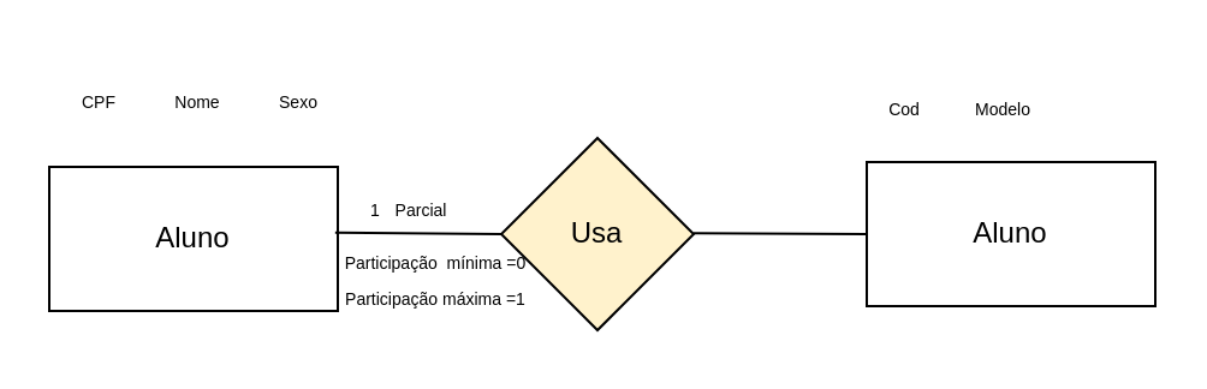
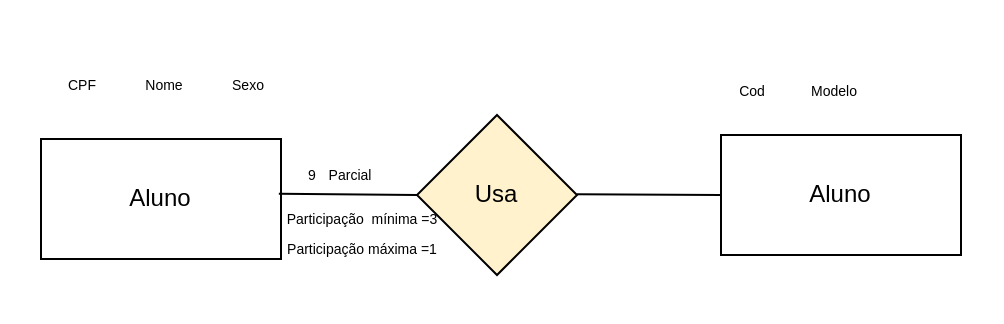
  <mxCell id="0" />
  <mxCell id="1" parent="0" />
  <mxCell id="2" value="Aluno" style="rounded=0;whiteSpace=wrap;html=1;" vertex="1" parent="1"><mxGeometry x="20" y="69" width="120" height="60" as="geometry" /></mxCell>
  <mxCell id="3" value="Usa" style="rhombus;whiteSpace=wrap;html=1;fillColor=#fff2cc;" vertex="1" parent="1"><mxGeometry x="208" y="57" width="80" height="80" as="geometry" /></mxCell>
  <mxCell id="4" value="Aluno" style="rounded=0;whiteSpace=wrap;html=1;" vertex="1" parent="1"><mxGeometry x="360" y="67" width="120" height="60" as="geometry" /></mxCell>
  <mxCell id="5" value="&lt;font style=&quot;font-size: 7px;&quot;&gt;CPF&lt;/font&gt;" style="text;html=1;strokeColor=none;fillColor=none;align=center;verticalAlign=middle;whiteSpace=wrap;rounded=0;" vertex="1" parent="1"><mxGeometry x="20" y="30" width="42" height="22" as="geometry" /></mxCell>
  <mxCell id="6" value="&lt;span style=&quot;font-size: 7px;&quot;&gt;Nome&lt;/span&gt;" style="text;html=1;strokeColor=none;fillColor=none;align=center;verticalAlign=middle;whiteSpace=wrap;rounded=0;" vertex="1" parent="1"><mxGeometry x="61" y="20" width="42" height="42" as="geometry" /></mxCell>
  <mxCell id="7" value="&lt;span style=&quot;font-size: 7px;&quot;&gt;Sexo&lt;/span&gt;" style="text;html=1;strokeColor=none;fillColor=none;align=center;verticalAlign=middle;whiteSpace=wrap;rounded=0;" vertex="1" parent="1"><mxGeometry x="103" y="20" width="42" height="42" as="geometry" /></mxCell>
  <mxCell id="8" value="&lt;font style=&quot;font-size: 7px;&quot;&gt;Cod&lt;/font&gt;" style="text;html=1;strokeColor=none;fillColor=none;align=center;verticalAlign=middle;whiteSpace=wrap;rounded=0;" vertex="1" parent="1"><mxGeometry x="355" y="33" width="42" height="22" as="geometry" /></mxCell>
  <mxCell id="9" value="&lt;span style=&quot;font-size: 7px;&quot;&gt;Modelo&lt;/span&gt;" style="text;html=1;strokeColor=none;fillColor=none;align=center;verticalAlign=middle;whiteSpace=wrap;rounded=0;" vertex="1" parent="1"><mxGeometry x="396" y="23" width="42" height="42" as="geometry" /></mxCell>
  <mxCell id="10" value="" style="endArrow=none;html=1;rounded=0;fontSize=7;entryX=0;entryY=0.5;entryDx=0;entryDy=0;exitX=0.991;exitY=0.456;exitDx=0;exitDy=0;exitPerimeter=0;" edge="1" parent="1" source="2" target="3"><mxGeometry width="50" height="50" relative="1" as="geometry"><mxPoint x="140" y="102" as="sourcePoint" /><mxPoint x="190" y="52" as="targetPoint" /></mxGeometry></mxCell>
- <mxCell id="11" value="&lt;span style=&quot;font-size: 7px;&quot;&gt;1&lt;/span&gt;" style="text;html=1;strokeColor=none;fillColor=none;align=center;verticalAlign=middle;whiteSpace=wrap;rounded=0;" vertex="1" parent="1"><mxGeometry x="135" y="65" width="42" height="42" as="geometry" /></mxCell>
+ <mxCell id="11" value="&lt;span style=&quot;font-size: 7px;&quot;&gt;9&lt;/span&gt;" style="text;html=1;strokeColor=none;fillColor=none;align=center;verticalAlign=middle;whiteSpace=wrap;rounded=0;" vertex="1" parent="1"><mxGeometry x="135" y="65" width="42" height="42" as="geometry" /></mxCell>
  <mxCell id="12" value="" style="endArrow=none;html=1;rounded=0;fontSize=7;entryX=0;entryY=0.5;entryDx=0;entryDy=0;exitX=0.991;exitY=0.456;exitDx=0;exitDy=0;exitPerimeter=0;" edge="1" parent="1" target="4"><mxGeometry width="50" height="50" relative="1" as="geometry"><mxPoint x="288" y="96.68" as="sourcePoint" /><mxPoint x="357.08" y="97.32" as="targetPoint" /></mxGeometry></mxCell>
- <mxCell id="13" value="&lt;span style=&quot;font-size: 7px;&quot;&gt;Participação&amp;nbsp; mínima&amp;nbsp;=0&lt;/span&gt;&lt;br&gt;&lt;span style=&quot;font-size: 7px;&quot;&gt;Participação máxima&amp;nbsp;=1&lt;/span&gt;" style="text;html=1;strokeColor=none;fillColor=none;align=center;verticalAlign=middle;whiteSpace=wrap;rounded=0;" vertex="1" parent="1"><mxGeometry x="132" y="89" width="98" height="51" as="geometry" /></mxCell>
+ <mxCell id="13" value="&lt;span style=&quot;font-size: 7px;&quot;&gt;Participação&amp;nbsp; mínima&amp;nbsp;=3&lt;/span&gt;&lt;br&gt;&lt;span style=&quot;font-size: 7px;&quot;&gt;Participação máxima&amp;nbsp;=1&lt;/span&gt;" style="text;html=1;strokeColor=none;fillColor=none;align=center;verticalAlign=middle;whiteSpace=wrap;rounded=0;" vertex="1" parent="1"><mxGeometry x="132" y="89" width="98" height="51" as="geometry" /></mxCell>
  <mxCell id="14" value="&lt;span style=&quot;font-size: 7px;&quot;&gt;Parcial&lt;/span&gt;" style="text;html=1;strokeColor=none;fillColor=none;align=center;verticalAlign=middle;whiteSpace=wrap;rounded=0;" vertex="1" parent="1"><mxGeometry x="126" y="60.5" width="98" height="51" as="geometry" /></mxCell>
